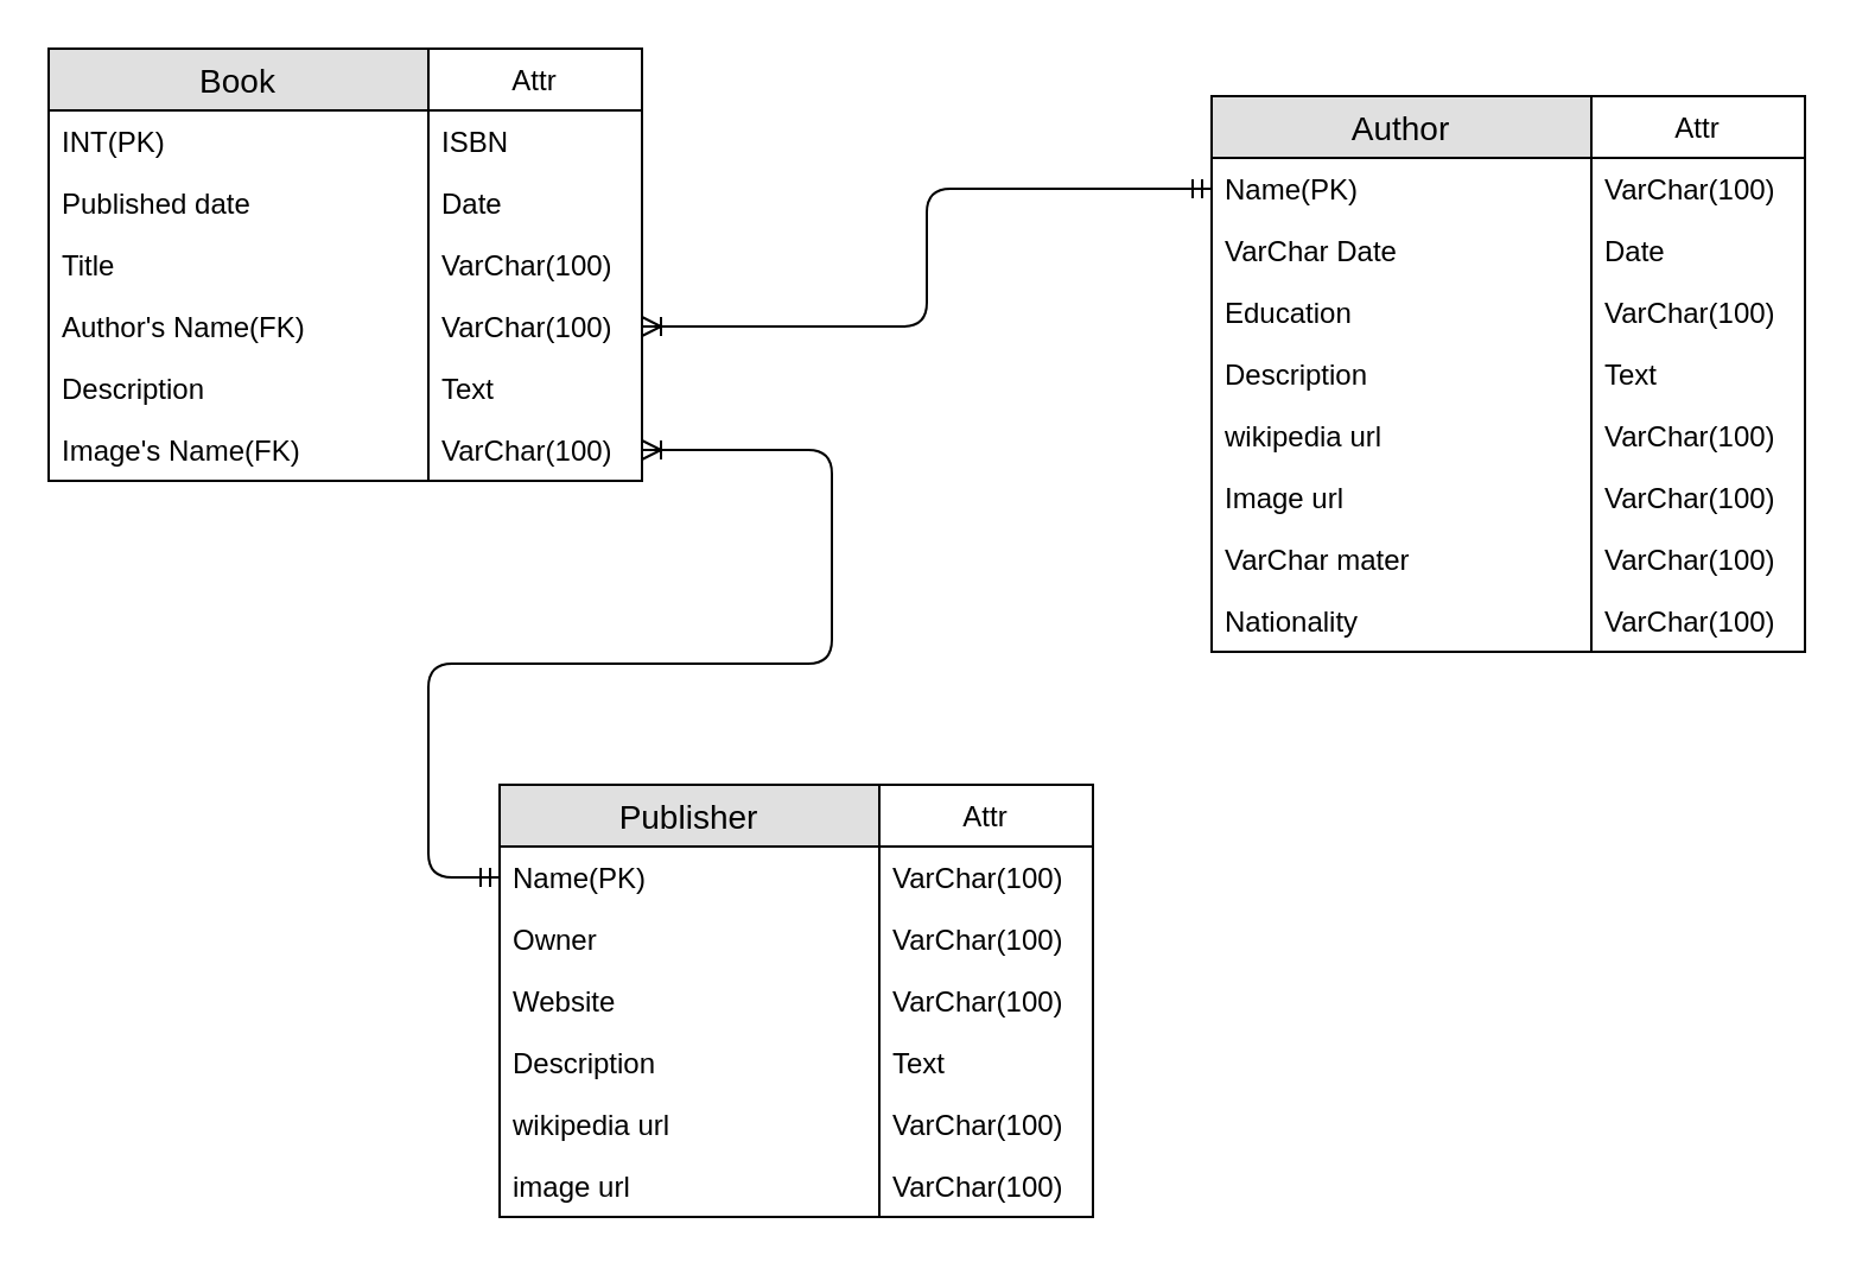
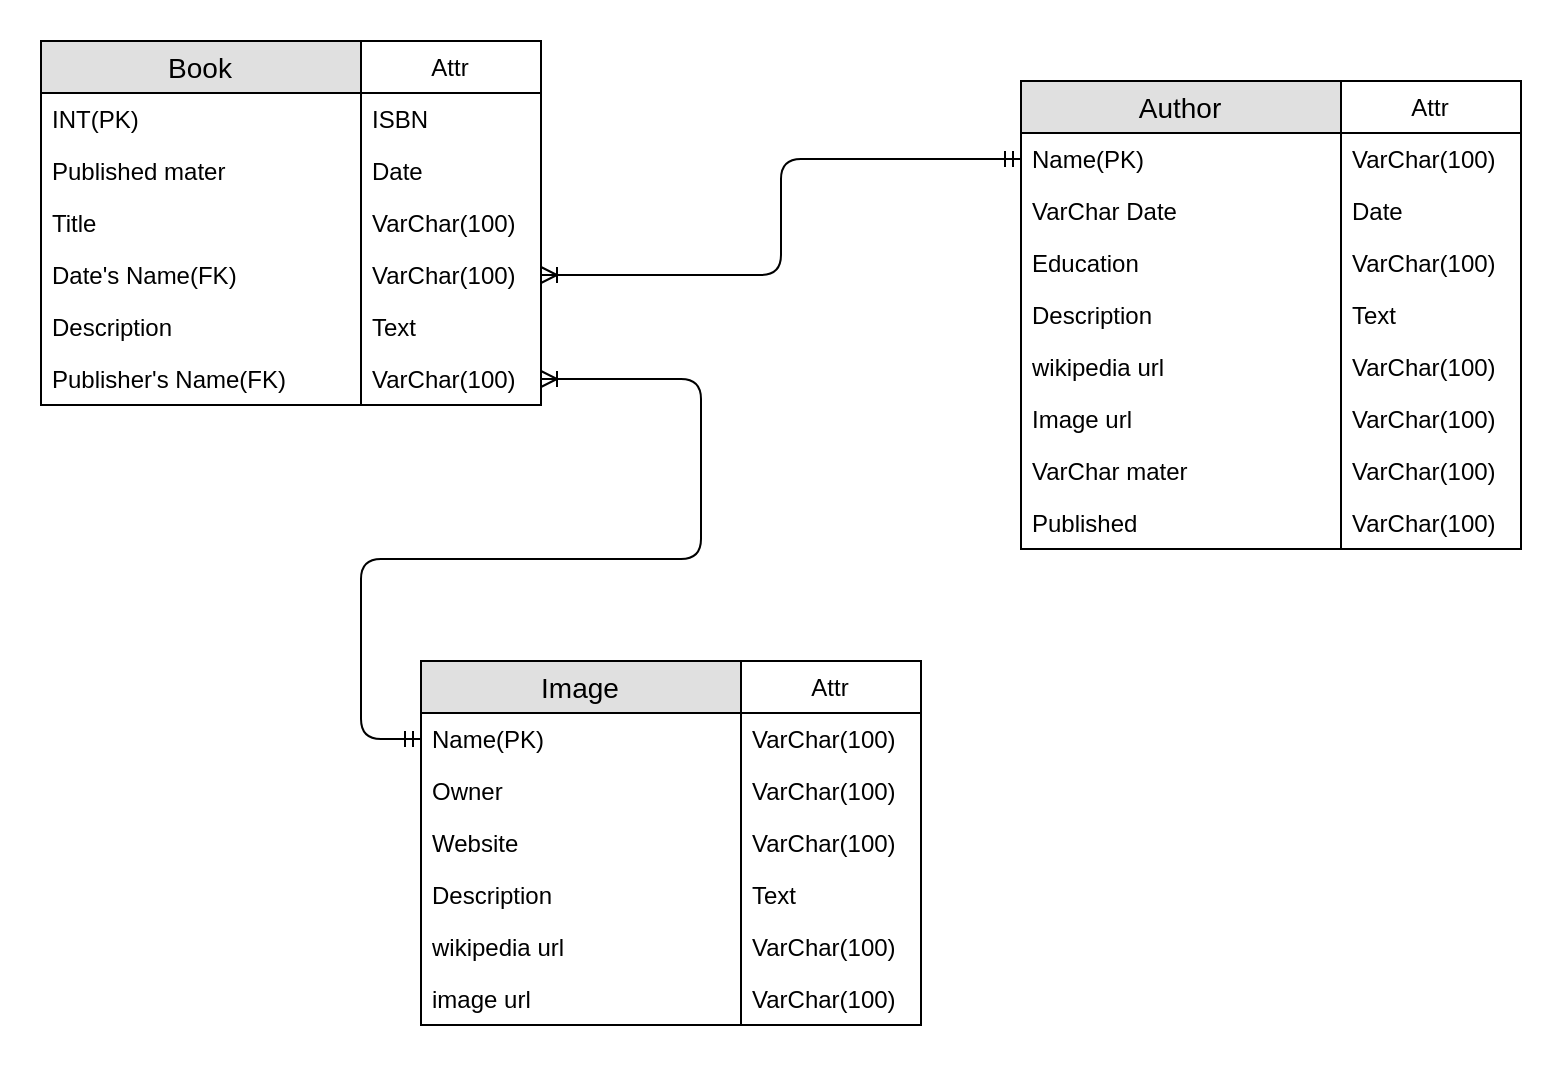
  <mxCell id="0" />
  <mxCell id="1" parent="0" />
  <mxCell id="2" value="" style="edgeStyle=orthogonalEdgeStyle;fontSize=12;html=1;endArrow=ERoneToMany;startArrow=ERmandOne;entryX=1;entryY=0.5;entryDx=0;entryDy=0;exitX=0;exitY=0.5;exitDx=0;exitDy=0;" parent="1" source="11" target="47" edge="1"><mxGeometry width="100" height="100" relative="1" as="geometry"><mxPoint x="460" y="150" as="sourcePoint" /><mxPoint x="470" y="270" as="targetPoint" /></mxGeometry></mxCell>
  <mxCell id="3" value="Book" style="swimlane;fontStyle=0;childLayout=stackLayout;horizontal=1;startSize=26;fillColor=#e0e0e0;horizontalStack=0;resizeParent=1;resizeParentMax=0;resizeLast=0;collapsible=1;marginBottom=0;swimlaneFillColor=#ffffff;align=center;fontSize=14;" parent="1" vertex="1"><mxGeometry x="20" y="20" width="160" height="182" as="geometry" /></mxCell>
  <mxCell id="4" value="INT(PK)" style="text;strokeColor=none;fillColor=none;align=left;verticalAlign=top;spacingLeft=4;spacingRight=4;overflow=hidden;rotatable=0;points=[[0,0.5],[1,0.5]];portConstraint=eastwest;" parent="3" vertex="1"><mxGeometry y="26" width="160" height="26" as="geometry" /></mxCell>
- <mxCell id="5" value="Published date" style="text;strokeColor=none;fillColor=none;align=left;verticalAlign=top;spacingLeft=4;spacingRight=4;overflow=hidden;rotatable=0;points=[[0,0.5],[1,0.5]];portConstraint=eastwest;" parent="3" vertex="1"><mxGeometry y="52" width="160" height="26" as="geometry" /></mxCell>
+ <mxCell id="5" value="Published mater" style="text;strokeColor=none;fillColor=none;align=left;verticalAlign=top;spacingLeft=4;spacingRight=4;overflow=hidden;rotatable=0;points=[[0,0.5],[1,0.5]];portConstraint=eastwest;" parent="3" vertex="1"><mxGeometry y="52" width="160" height="26" as="geometry" /></mxCell>
  <mxCell id="6" value="Title&#10;&#10;" style="text;strokeColor=none;fillColor=none;align=left;verticalAlign=top;spacingLeft=4;spacingRight=4;overflow=hidden;rotatable=0;points=[[0,0.5],[1,0.5]];portConstraint=eastwest;" parent="3" vertex="1"><mxGeometry y="78" width="160" height="26" as="geometry" /></mxCell>
- <mxCell id="7" value="Author's Name(FK)" style="text;strokeColor=none;fillColor=none;align=left;verticalAlign=top;spacingLeft=4;spacingRight=4;overflow=hidden;rotatable=0;points=[[0,0.5],[1,0.5]];portConstraint=eastwest;" parent="3" vertex="1"><mxGeometry y="104" width="160" height="26" as="geometry" /></mxCell>
+ <mxCell id="7" value="Date's Name(FK)" style="text;strokeColor=none;fillColor=none;align=left;verticalAlign=top;spacingLeft=4;spacingRight=4;overflow=hidden;rotatable=0;points=[[0,0.5],[1,0.5]];portConstraint=eastwest;" parent="3" vertex="1"><mxGeometry y="104" width="160" height="26" as="geometry" /></mxCell>
  <mxCell id="8" value="Description" style="text;strokeColor=none;fillColor=none;align=left;verticalAlign=top;spacingLeft=4;spacingRight=4;overflow=hidden;rotatable=0;points=[[0,0.5],[1,0.5]];portConstraint=eastwest;" parent="3" vertex="1"><mxGeometry y="130" width="160" height="26" as="geometry" /></mxCell>
- <mxCell id="9" value="Image's Name(FK)" style="text;strokeColor=none;fillColor=none;align=left;verticalAlign=top;spacingLeft=4;spacingRight=4;overflow=hidden;rotatable=0;points=[[0,0.5],[1,0.5]];portConstraint=eastwest;" parent="3" vertex="1"><mxGeometry y="156" width="160" height="26" as="geometry" /></mxCell>
+ <mxCell id="9" value="Publisher's Name(FK)" style="text;strokeColor=none;fillColor=none;align=left;verticalAlign=top;spacingLeft=4;spacingRight=4;overflow=hidden;rotatable=0;points=[[0,0.5],[1,0.5]];portConstraint=eastwest;" parent="3" vertex="1"><mxGeometry y="156" width="160" height="26" as="geometry" /></mxCell>
  <mxCell id="10" value="Author" style="swimlane;fontStyle=0;childLayout=stackLayout;horizontal=1;startSize=26;fillColor=#e0e0e0;horizontalStack=0;resizeParent=1;resizeParentMax=0;resizeLast=0;collapsible=1;marginBottom=0;swimlaneFillColor=#ffffff;align=center;fontSize=14;" parent="1" vertex="1"><mxGeometry x="510" y="40" width="160" height="234" as="geometry" /></mxCell>
  <mxCell id="11" value="Name(PK)" style="text;strokeColor=none;fillColor=none;align=left;verticalAlign=top;spacingLeft=4;spacingRight=4;overflow=hidden;rotatable=0;points=[[0,0.5],[1,0.5]];portConstraint=eastwest;" parent="10" vertex="1"><mxGeometry y="26" width="160" height="26" as="geometry" /></mxCell>
  <mxCell id="12" value="VarChar Date" style="text;strokeColor=none;fillColor=none;align=left;verticalAlign=top;spacingLeft=4;spacingRight=4;overflow=hidden;rotatable=0;points=[[0,0.5],[1,0.5]];portConstraint=eastwest;" parent="10" vertex="1"><mxGeometry y="52" width="160" height="26" as="geometry" /></mxCell>
  <mxCell id="13" value="Education" style="text;strokeColor=none;fillColor=none;align=left;verticalAlign=top;spacingLeft=4;spacingRight=4;overflow=hidden;rotatable=0;points=[[0,0.5],[1,0.5]];portConstraint=eastwest;" parent="10" vertex="1"><mxGeometry y="78" width="160" height="26" as="geometry" /></mxCell>
  <mxCell id="14" value="Description" style="text;strokeColor=none;fillColor=none;align=left;verticalAlign=top;spacingLeft=4;spacingRight=4;overflow=hidden;rotatable=0;points=[[0,0.5],[1,0.5]];portConstraint=eastwest;" parent="10" vertex="1"><mxGeometry y="104" width="160" height="26" as="geometry" /></mxCell>
  <mxCell id="15" value="wikipedia url" style="text;strokeColor=none;fillColor=none;align=left;verticalAlign=top;spacingLeft=4;spacingRight=4;overflow=hidden;rotatable=0;points=[[0,0.5],[1,0.5]];portConstraint=eastwest;" parent="10" vertex="1"><mxGeometry y="130" width="160" height="26" as="geometry" /></mxCell>
  <mxCell id="16" value="Image url" style="text;strokeColor=none;fillColor=none;align=left;verticalAlign=top;spacingLeft=4;spacingRight=4;overflow=hidden;rotatable=0;points=[[0,0.5],[1,0.5]];portConstraint=eastwest;" parent="10" vertex="1"><mxGeometry y="156" width="160" height="26" as="geometry" /></mxCell>
  <mxCell id="17" value="VarChar mater" style="text;strokeColor=none;fillColor=none;align=left;verticalAlign=top;spacingLeft=4;spacingRight=4;overflow=hidden;rotatable=0;points=[[0,0.5],[1,0.5]];portConstraint=eastwest;" parent="10" vertex="1"><mxGeometry y="182" width="160" height="26" as="geometry" /></mxCell>
- <mxCell id="18" value="Nationality" style="text;strokeColor=none;fillColor=none;align=left;verticalAlign=top;spacingLeft=4;spacingRight=4;overflow=hidden;rotatable=0;points=[[0,0.5],[1,0.5]];portConstraint=eastwest;" parent="10" vertex="1"><mxGeometry y="208" width="160" height="26" as="geometry" /></mxCell>
- <mxCell id="19" value="Publisher" style="swimlane;fontStyle=0;childLayout=stackLayout;horizontal=1;startSize=26;fillColor=#e0e0e0;horizontalStack=0;resizeParent=1;resizeParentMax=0;resizeLast=0;collapsible=1;marginBottom=0;swimlaneFillColor=#ffffff;align=center;fontSize=14;" parent="1" vertex="1"><mxGeometry x="210" y="330" width="160" height="182" as="geometry" /></mxCell>
+ <mxCell id="18" value="Published" style="text;strokeColor=none;fillColor=none;align=left;verticalAlign=top;spacingLeft=4;spacingRight=4;overflow=hidden;rotatable=0;points=[[0,0.5],[1,0.5]];portConstraint=eastwest;" parent="10" vertex="1"><mxGeometry y="208" width="160" height="26" as="geometry" /></mxCell>
+ <mxCell id="19" value="Image" style="swimlane;fontStyle=0;childLayout=stackLayout;horizontal=1;startSize=26;fillColor=#e0e0e0;horizontalStack=0;resizeParent=1;resizeParentMax=0;resizeLast=0;collapsible=1;marginBottom=0;swimlaneFillColor=#ffffff;align=center;fontSize=14;" parent="1" vertex="1"><mxGeometry x="210" y="330" width="160" height="182" as="geometry" /></mxCell>
  <mxCell id="20" value="Name(PK)" style="text;strokeColor=none;fillColor=none;spacingLeft=4;spacingRight=4;overflow=hidden;rotatable=0;points=[[0,0.5],[1,0.5]];portConstraint=eastwest;fontSize=12;" parent="19" vertex="1"><mxGeometry y="26" width="160" height="26" as="geometry" /></mxCell>
  <mxCell id="21" value="Owner&#10;" style="text;strokeColor=none;fillColor=none;spacingLeft=4;spacingRight=4;overflow=hidden;rotatable=0;points=[[0,0.5],[1,0.5]];portConstraint=eastwest;fontSize=12;" parent="19" vertex="1"><mxGeometry y="52" width="160" height="26" as="geometry" /></mxCell>
  <mxCell id="22" value="Website" style="text;strokeColor=none;fillColor=none;spacingLeft=4;spacingRight=4;overflow=hidden;rotatable=0;points=[[0,0.5],[1,0.5]];portConstraint=eastwest;fontSize=12;" parent="19" vertex="1"><mxGeometry y="78" width="160" height="26" as="geometry" /></mxCell>
  <mxCell id="23" value="Description" style="text;strokeColor=none;fillColor=none;spacingLeft=4;spacingRight=4;overflow=hidden;rotatable=0;points=[[0,0.5],[1,0.5]];portConstraint=eastwest;fontSize=12;" parent="19" vertex="1"><mxGeometry y="104" width="160" height="26" as="geometry" /></mxCell>
  <mxCell id="24" value="wikipedia url" style="text;strokeColor=none;fillColor=none;spacingLeft=4;spacingRight=4;overflow=hidden;rotatable=0;points=[[0,0.5],[1,0.5]];portConstraint=eastwest;fontSize=12;" parent="19" vertex="1"><mxGeometry y="130" width="160" height="26" as="geometry" /></mxCell>
  <mxCell id="25" value="image url" style="text;strokeColor=none;fillColor=none;spacingLeft=4;spacingRight=4;overflow=hidden;rotatable=0;points=[[0,0.5],[1,0.5]];portConstraint=eastwest;fontSize=12;" parent="19" vertex="1"><mxGeometry y="156" width="160" height="26" as="geometry" /></mxCell>
  <mxCell id="26" value="" style="edgeStyle=orthogonalEdgeStyle;fontSize=12;html=1;endArrow=ERoneToMany;startArrow=ERmandOne;exitX=0;exitY=0.5;exitDx=0;exitDy=0;entryX=1;entryY=0.5;entryDx=0;entryDy=0;" edge="1" parent="1" source="20" target="49"><mxGeometry width="100" height="100" relative="1" as="geometry"><mxPoint x="120" y="590" as="sourcePoint" /><mxPoint x="220" y="490" as="targetPoint" /><Array as="points"><mxPoint x="180" y="369" /><mxPoint x="180" y="279" /><mxPoint x="350" y="279" /><mxPoint x="350" y="189" /></Array></mxGeometry></mxCell>
  <mxCell id="27" value="Attr" style="swimlane;fontStyle=0;childLayout=stackLayout;horizontal=1;startSize=26;fillColor=none;horizontalStack=0;resizeParent=1;resizeParentMax=0;resizeLast=0;collapsible=1;marginBottom=0;" vertex="1" parent="1"><mxGeometry x="370" y="330" width="90" height="182" as="geometry" /></mxCell>
  <mxCell id="28" value="VarChar(100)" style="text;strokeColor=none;fillColor=none;align=left;verticalAlign=top;spacingLeft=4;spacingRight=4;overflow=hidden;rotatable=0;points=[[0,0.5],[1,0.5]];portConstraint=eastwest;" vertex="1" parent="27"><mxGeometry y="26" width="90" height="26" as="geometry" /></mxCell>
  <mxCell id="29" value="VarChar(100)" style="text;strokeColor=none;fillColor=none;align=left;verticalAlign=top;spacingLeft=4;spacingRight=4;overflow=hidden;rotatable=0;points=[[0,0.5],[1,0.5]];portConstraint=eastwest;" vertex="1" parent="27"><mxGeometry y="52" width="90" height="26" as="geometry" /></mxCell>
  <mxCell id="30" value="VarChar(100)" style="text;strokeColor=none;fillColor=none;align=left;verticalAlign=top;spacingLeft=4;spacingRight=4;overflow=hidden;rotatable=0;points=[[0,0.5],[1,0.5]];portConstraint=eastwest;" vertex="1" parent="27"><mxGeometry y="78" width="90" height="26" as="geometry" /></mxCell>
  <mxCell id="31" value="Text" style="text;strokeColor=none;fillColor=none;align=left;verticalAlign=top;spacingLeft=4;spacingRight=4;overflow=hidden;rotatable=0;points=[[0,0.5],[1,0.5]];portConstraint=eastwest;" vertex="1" parent="27"><mxGeometry y="104" width="90" height="26" as="geometry" /></mxCell>
  <mxCell id="32" value="VarChar(100)" style="text;strokeColor=none;fillColor=none;align=left;verticalAlign=top;spacingLeft=4;spacingRight=4;overflow=hidden;rotatable=0;points=[[0,0.5],[1,0.5]];portConstraint=eastwest;" vertex="1" parent="27"><mxGeometry y="130" width="90" height="26" as="geometry" /></mxCell>
  <mxCell id="33" value="VarChar(100)" style="text;strokeColor=none;fillColor=none;align=left;verticalAlign=top;spacingLeft=4;spacingRight=4;overflow=hidden;rotatable=0;points=[[0,0.5],[1,0.5]];portConstraint=eastwest;" vertex="1" parent="27"><mxGeometry y="156" width="90" height="26" as="geometry" /></mxCell>
  <mxCell id="34" value="Attr" style="swimlane;fontStyle=0;childLayout=stackLayout;horizontal=1;startSize=26;fillColor=none;horizontalStack=0;resizeParent=1;resizeParentMax=0;resizeLast=0;collapsible=1;marginBottom=0;" vertex="1" parent="1"><mxGeometry x="670" y="40" width="90" height="234" as="geometry" /></mxCell>
  <mxCell id="35" value="VarChar(100)" style="text;strokeColor=none;fillColor=none;align=left;verticalAlign=top;spacingLeft=4;spacingRight=4;overflow=hidden;rotatable=0;points=[[0,0.5],[1,0.5]];portConstraint=eastwest;" vertex="1" parent="34"><mxGeometry y="26" width="90" height="26" as="geometry" /></mxCell>
  <mxCell id="36" value="Date" style="text;strokeColor=none;fillColor=none;align=left;verticalAlign=top;spacingLeft=4;spacingRight=4;overflow=hidden;rotatable=0;points=[[0,0.5],[1,0.5]];portConstraint=eastwest;" vertex="1" parent="34"><mxGeometry y="52" width="90" height="26" as="geometry" /></mxCell>
  <mxCell id="37" value="VarChar(100)" style="text;strokeColor=none;fillColor=none;align=left;verticalAlign=top;spacingLeft=4;spacingRight=4;overflow=hidden;rotatable=0;points=[[0,0.5],[1,0.5]];portConstraint=eastwest;" vertex="1" parent="34"><mxGeometry y="78" width="90" height="26" as="geometry" /></mxCell>
  <mxCell id="38" value="Text" style="text;strokeColor=none;fillColor=none;align=left;verticalAlign=top;spacingLeft=4;spacingRight=4;overflow=hidden;rotatable=0;points=[[0,0.5],[1,0.5]];portConstraint=eastwest;" vertex="1" parent="34"><mxGeometry y="104" width="90" height="26" as="geometry" /></mxCell>
  <mxCell id="39" value="VarChar(100)" style="text;strokeColor=none;fillColor=none;align=left;verticalAlign=top;spacingLeft=4;spacingRight=4;overflow=hidden;rotatable=0;points=[[0,0.5],[1,0.5]];portConstraint=eastwest;" vertex="1" parent="34"><mxGeometry y="130" width="90" height="26" as="geometry" /></mxCell>
  <mxCell id="40" value="VarChar(100)" style="text;strokeColor=none;fillColor=none;align=left;verticalAlign=top;spacingLeft=4;spacingRight=4;overflow=hidden;rotatable=0;points=[[0,0.5],[1,0.5]];portConstraint=eastwest;" vertex="1" parent="34"><mxGeometry y="156" width="90" height="26" as="geometry" /></mxCell>
  <mxCell id="41" value="VarChar(100)" style="text;strokeColor=none;fillColor=none;align=left;verticalAlign=top;spacingLeft=4;spacingRight=4;overflow=hidden;rotatable=0;points=[[0,0.5],[1,0.5]];portConstraint=eastwest;" vertex="1" parent="34"><mxGeometry y="182" width="90" height="26" as="geometry" /></mxCell>
  <mxCell id="42" value="VarChar(100)" style="text;strokeColor=none;fillColor=none;align=left;verticalAlign=top;spacingLeft=4;spacingRight=4;overflow=hidden;rotatable=0;points=[[0,0.5],[1,0.5]];portConstraint=eastwest;" vertex="1" parent="34"><mxGeometry y="208" width="90" height="26" as="geometry" /></mxCell>
  <mxCell id="43" value="Attr" style="swimlane;fontStyle=0;childLayout=stackLayout;horizontal=1;startSize=26;fillColor=none;horizontalStack=0;resizeParent=1;resizeParentMax=0;resizeLast=0;collapsible=1;marginBottom=0;" vertex="1" parent="1"><mxGeometry x="180" y="20" width="90" height="182" as="geometry" /></mxCell>
  <mxCell id="44" value="ISBN" style="text;strokeColor=none;fillColor=none;align=left;verticalAlign=top;spacingLeft=4;spacingRight=4;overflow=hidden;rotatable=0;points=[[0,0.5],[1,0.5]];portConstraint=eastwest;" vertex="1" parent="43"><mxGeometry y="26" width="90" height="26" as="geometry" /></mxCell>
  <mxCell id="45" value="Date" style="text;strokeColor=none;fillColor=none;align=left;verticalAlign=top;spacingLeft=4;spacingRight=4;overflow=hidden;rotatable=0;points=[[0,0.5],[1,0.5]];portConstraint=eastwest;" vertex="1" parent="43"><mxGeometry y="52" width="90" height="26" as="geometry" /></mxCell>
  <mxCell id="46" value="VarChar(100)" style="text;strokeColor=none;fillColor=none;align=left;verticalAlign=top;spacingLeft=4;spacingRight=4;overflow=hidden;rotatable=0;points=[[0,0.5],[1,0.5]];portConstraint=eastwest;" vertex="1" parent="43"><mxGeometry y="78" width="90" height="26" as="geometry" /></mxCell>
  <mxCell id="47" value="VarChar(100)" style="text;strokeColor=none;fillColor=none;align=left;verticalAlign=top;spacingLeft=4;spacingRight=4;overflow=hidden;rotatable=0;points=[[0,0.5],[1,0.5]];portConstraint=eastwest;" vertex="1" parent="43"><mxGeometry y="104" width="90" height="26" as="geometry" /></mxCell>
  <mxCell id="48" value="Text" style="text;strokeColor=none;fillColor=none;align=left;verticalAlign=top;spacingLeft=4;spacingRight=4;overflow=hidden;rotatable=0;points=[[0,0.5],[1,0.5]];portConstraint=eastwest;" vertex="1" parent="43"><mxGeometry y="130" width="90" height="26" as="geometry" /></mxCell>
  <mxCell id="49" value="VarChar(100)" style="text;strokeColor=none;fillColor=none;align=left;verticalAlign=top;spacingLeft=4;spacingRight=4;overflow=hidden;rotatable=0;points=[[0,0.5],[1,0.5]];portConstraint=eastwest;" vertex="1" parent="43"><mxGeometry y="156" width="90" height="26" as="geometry" /></mxCell>
